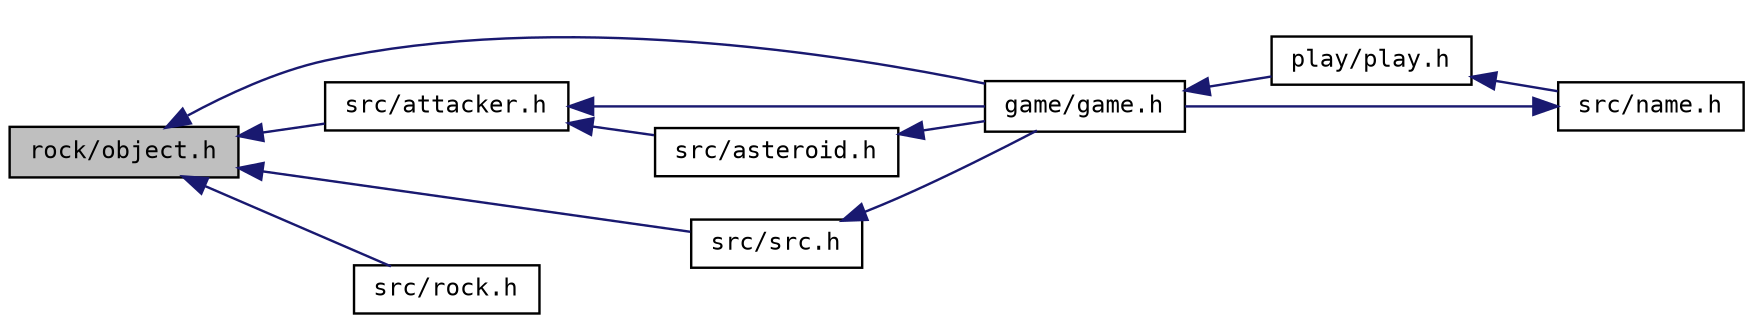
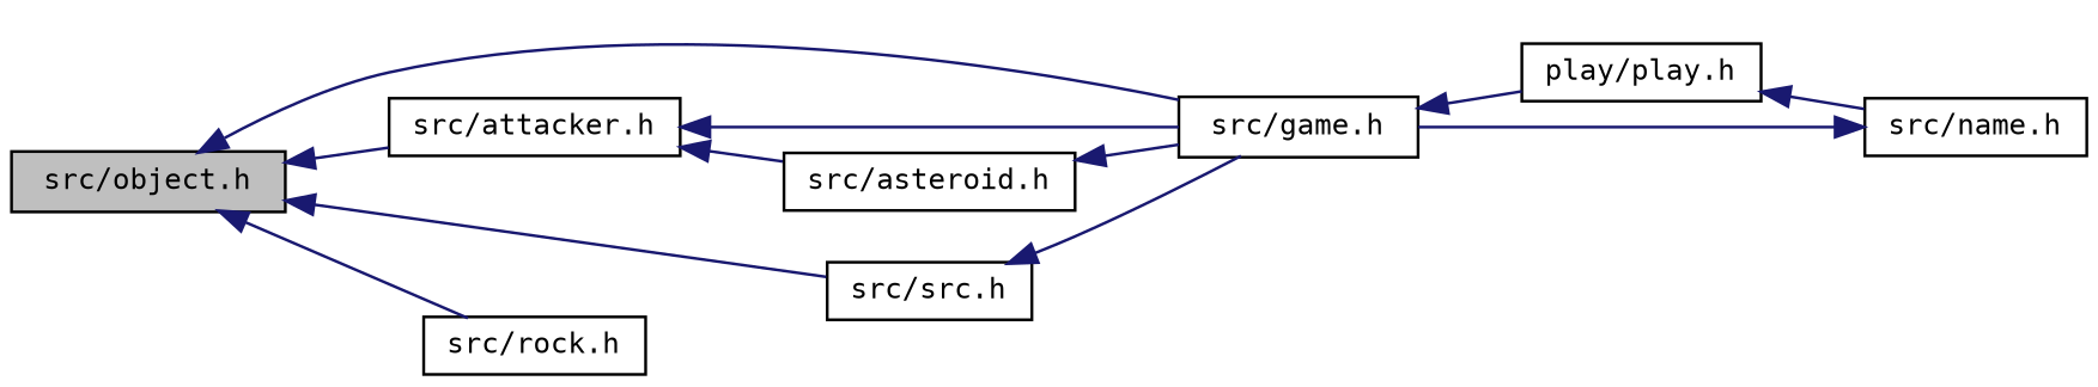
  digraph {
    fontname="DejaVu Sans Mono"
    rankdir=LR
    node [color=black fillcolor=white fontname="DejaVu Sans Mono" fontsize=10 shape=record style=filled]
    edge [color=midnightblue dir=back fontname="DejaVu Sans Mono" fontsize=10 labelfontname=Helvetica labelfontsize=10 style=solid]
-   n1 [fillcolor=grey75 fontcolor=black height=0.2 label="rock/object.h" width=0.4]
-   n2 [height=0.2 label="game/game.h" width=0.4]
+   n1 [fillcolor=grey75 fontcolor=black height=0.2 label="src/object.h" width=0.4]
+   n2 [height=0.2 label="src/game.h" width=0.4]
    n3 [height=0.2 label="src/attacker.h" width=0.4]
    n4 [height=0.2 label="src/src.h" width=0.4]
    n5 [height=0.2 label="src/rock.h" width=0.4]
    n6 [height=0.2 label="src/asteroid.h" width=0.4]
    n7 [height=0.2 label="play/play.h" width=0.4]
    n8 [height=0.2 label="src/name.h" width=0.4]
    n1 -> n2
    n1 -> n3
    n1 -> n4
    n1 -> n5
    n2 -> n7
    n3 -> n2
    n3 -> n6
    n4 -> n2
    n6 -> n2
    n7 -> n8
    n8 -> n2
  }
